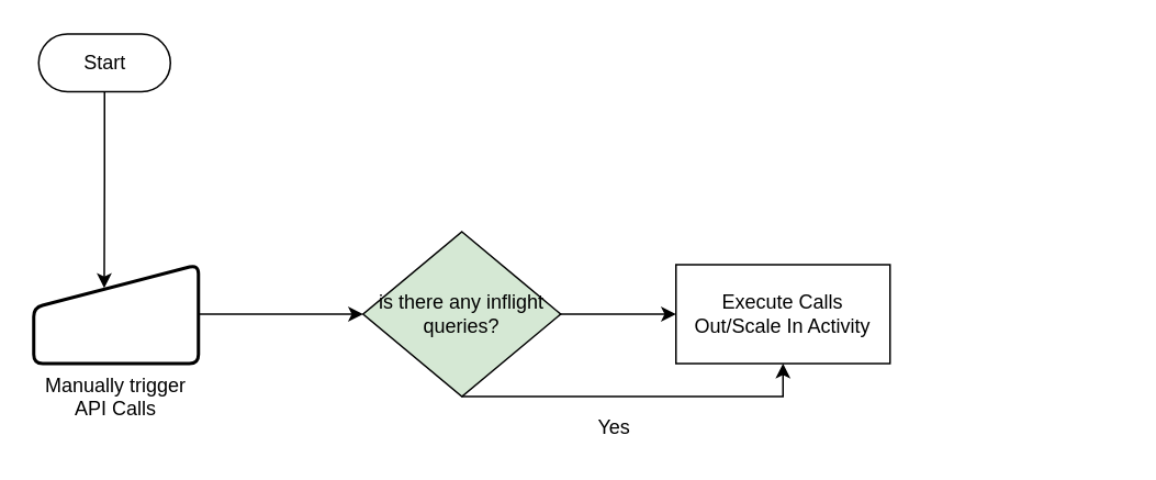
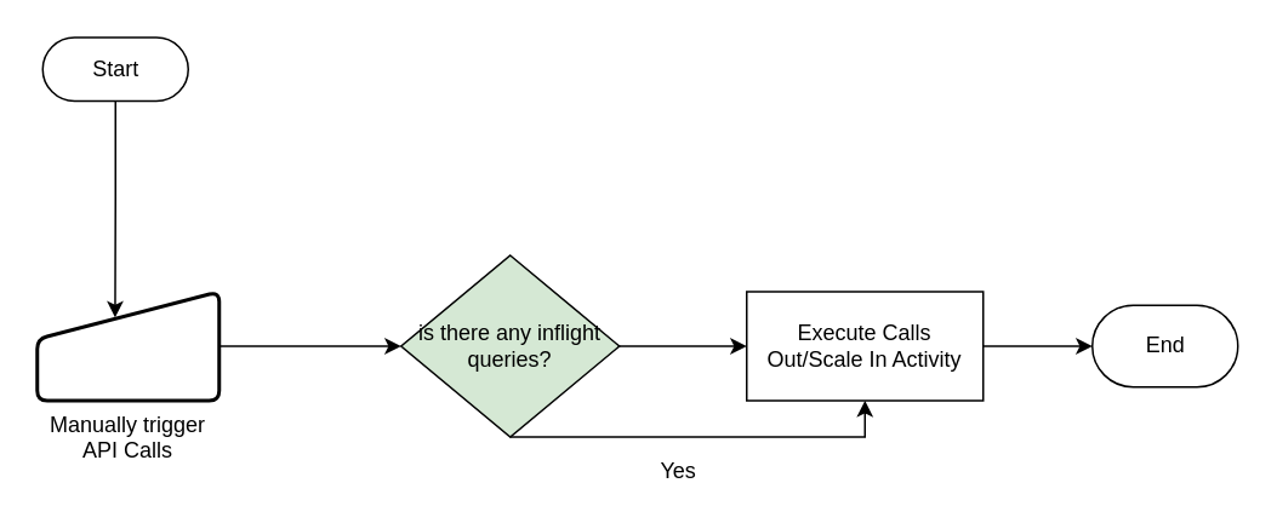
  <mxCell id="0" />
  <mxCell id="1" parent="0" />
  <mxCell id="2" style="edgeStyle=orthogonalEdgeStyle;rounded=0;orthogonalLoop=1;jettySize=auto;html=1;entryX=0;entryY=0.5;entryDx=0;entryDy=0;" edge="1" parent="1" source="3" target="8"><mxGeometry relative="1" as="geometry" /></mxCell>
  <mxCell id="3" value="Manually trigger API Calls" style="verticalLabelPosition=bottom;verticalAlign=top;html=1;strokeWidth=2;shape=manualInput;whiteSpace=wrap;rounded=1;size=26;arcSize=11;" vertex="1" parent="1"><mxGeometry x="20" y="160" width="100" height="60" as="geometry" /></mxCell>
+ <mxCell id="4" style="edgeStyle=orthogonalEdgeStyle;rounded=0;orthogonalLoop=1;jettySize=auto;html=1;entryX=0;entryY=0.5;entryDx=0;entryDy=0;entryPerimeter=0;" edge="1" parent="1" source="5" target="9"><mxGeometry relative="1" as="geometry" /></mxCell>
  <mxCell id="5" value="Execute Calls Out/Scale In Activity" style="rounded=0;whiteSpace=wrap;html=1;" vertex="1" parent="1"><mxGeometry x="410" y="160" width="130" height="60" as="geometry" /></mxCell>
  <mxCell id="6" style="edgeStyle=orthogonalEdgeStyle;rounded=0;orthogonalLoop=1;jettySize=auto;html=1;entryX=0;entryY=0.5;entryDx=0;entryDy=0;" edge="1" parent="1" source="8" target="5"><mxGeometry relative="1" as="geometry" /></mxCell>
  <mxCell id="7" style="edgeStyle=orthogonalEdgeStyle;rounded=0;orthogonalLoop=1;jettySize=auto;html=1;entryX=0.5;entryY=1;entryDx=0;entryDy=0;" edge="1" parent="1" source="8" target="5"><mxGeometry relative="1" as="geometry"><Array as="points"><mxPoint x="475" y="240" /></Array></mxGeometry></mxCell>
  <mxCell id="8" value="is there any inflight queries?" style="rhombus;whiteSpace=wrap;html=1;fillColor=#d5e8d4;" vertex="1" parent="1"><mxGeometry x="220" y="140" width="120" height="100" as="geometry" /></mxCell>
+ <mxCell id="9" value="End" style="html=1;dashed=0;whitespace=wrap;shape=mxgraph.dfd.start" vertex="1" parent="1"><mxGeometry x="600" y="167.5" width="80" height="45" as="geometry" /></mxCell>
  <mxCell id="10" style="edgeStyle=orthogonalEdgeStyle;rounded=0;orthogonalLoop=1;jettySize=auto;html=1;entryX=0.428;entryY=0.237;entryDx=0;entryDy=0;entryPerimeter=0;" edge="1" parent="1" source="11" target="3"><mxGeometry relative="1" as="geometry" /></mxCell>
  <mxCell id="11" value="Start" style="html=1;dashed=0;whitespace=wrap;shape=mxgraph.dfd.start" vertex="1" parent="1"><mxGeometry x="23" y="20" width="80" height="35" as="geometry" /></mxCell>
  <mxCell id="12" value="Yes" style="text;html=1;resizable=0;points=[];autosize=1;align=left;verticalAlign=top;spacingTop=-4;" vertex="1" parent="1"><mxGeometry x="361" y="249" width="30" height="20" as="geometry" /></mxCell>
